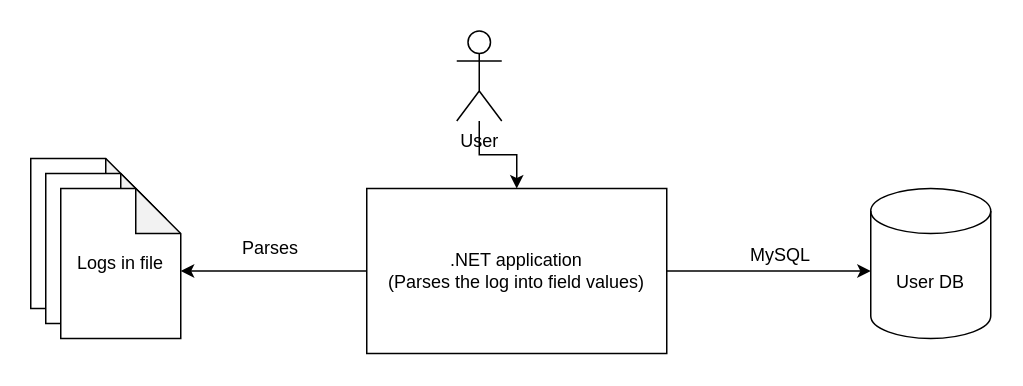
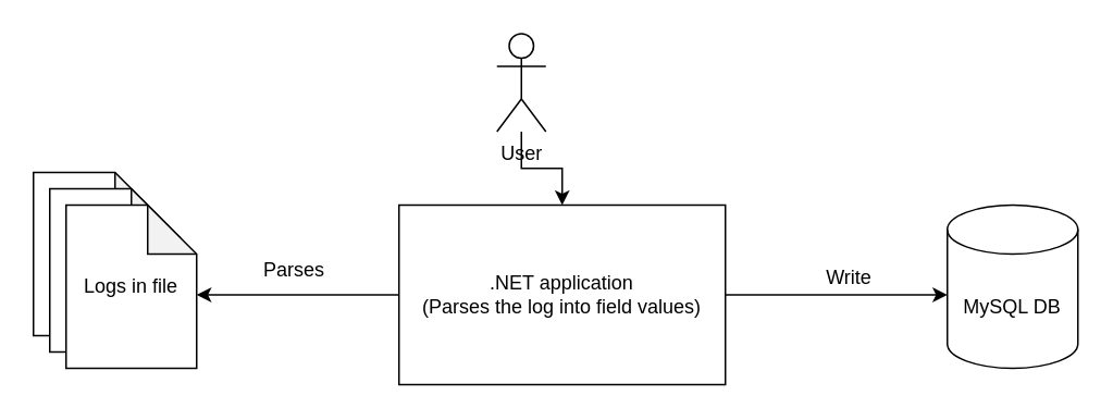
  <mxCell id="0" />
  <mxCell id="1" parent="0" />
  <mxCell id="2" value="" style="shape=note;whiteSpace=wrap;html=1;backgroundOutline=1;darkOpacity=0.05;" vertex="1" parent="1"><mxGeometry x="20" y="105" width="80" height="100" as="geometry" /></mxCell>
  <mxCell id="3" value="" style="shape=note;whiteSpace=wrap;html=1;backgroundOutline=1;darkOpacity=0.05;" vertex="1" parent="1"><mxGeometry x="30" y="115" width="80" height="100" as="geometry" /></mxCell>
  <mxCell id="4" value="Logs in file" style="shape=note;whiteSpace=wrap;html=1;backgroundOutline=1;darkOpacity=0.05;" vertex="1" parent="1"><mxGeometry x="40" y="125" width="80" height="100" as="geometry" /></mxCell>
  <mxCell id="5" value=".NET application&lt;br&gt;(Parses the log into field values)" style="rounded=0;whiteSpace=wrap;html=1;" vertex="1" parent="1"><mxGeometry x="244" y="125" width="200" height="110" as="geometry" /></mxCell>
  <mxCell id="6" value="" style="endArrow=classic;html=1;rounded=0;exitX=0;exitY=0.5;exitDx=0;exitDy=0;" edge="1" parent="1" source="5"><mxGeometry width="50" height="50" relative="1" as="geometry"><mxPoint x="320" y="265" as="sourcePoint" /><mxPoint x="120" y="180" as="targetPoint" /></mxGeometry></mxCell>
  <mxCell id="7" value="Parses" style="text;html=1;strokeColor=none;fillColor=none;align=center;verticalAlign=middle;whiteSpace=wrap;rounded=0;" vertex="1" parent="1"><mxGeometry x="150" y="150" width="60" height="30" as="geometry" /></mxCell>
- <mxCell id="8" value="User DB" style="shape=cylinder3;whiteSpace=wrap;html=1;boundedLbl=1;backgroundOutline=1;size=15;" vertex="1" parent="1"><mxGeometry x="580" y="125" width="80" height="100" as="geometry" /></mxCell>
+ <mxCell id="8" value="MySQL DB" style="shape=cylinder3;whiteSpace=wrap;html=1;boundedLbl=1;backgroundOutline=1;size=15;" vertex="1" parent="1"><mxGeometry x="580" y="125" width="80" height="100" as="geometry" /></mxCell>
  <mxCell id="9" value="" style="endArrow=classic;html=1;rounded=0;exitX=1;exitY=0.5;exitDx=0;exitDy=0;" edge="1" parent="1" source="5"><mxGeometry width="50" height="50" relative="1" as="geometry"><mxPoint x="320" y="265" as="sourcePoint" /><mxPoint x="580" y="180" as="targetPoint" /></mxGeometry></mxCell>
- <mxCell id="10" value="MySQL" style="text;html=1;strokeColor=none;fillColor=none;align=center;verticalAlign=middle;whiteSpace=wrap;rounded=0;" vertex="1" parent="1"><mxGeometry x="490" y="155" width="60" height="30" as="geometry" /></mxCell>
+ <mxCell id="10" value="Write" style="text;html=1;strokeColor=none;fillColor=none;align=center;verticalAlign=middle;whiteSpace=wrap;rounded=0;" vertex="1" parent="1"><mxGeometry x="490" y="155" width="60" height="30" as="geometry" /></mxCell>
  <mxCell id="11" value="" style="edgeStyle=orthogonalEdgeStyle;rounded=0;orthogonalLoop=1;jettySize=auto;html=1;" edge="1" parent="1" source="12" target="5"><mxGeometry relative="1" as="geometry" /></mxCell>
  <mxCell id="12" value="User" style="shape=umlActor;verticalLabelPosition=bottom;verticalAlign=top;html=1;outlineConnect=0;" vertex="1" parent="1"><mxGeometry x="304" y="20" width="30" height="60" as="geometry" /></mxCell>
